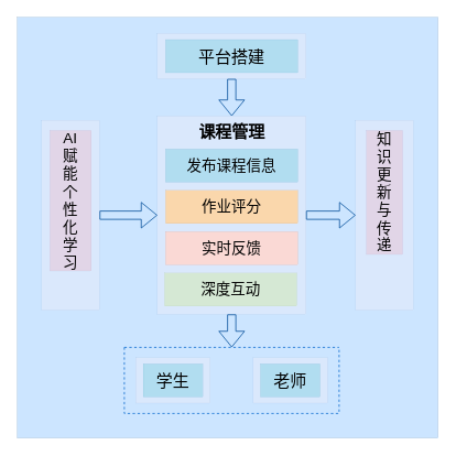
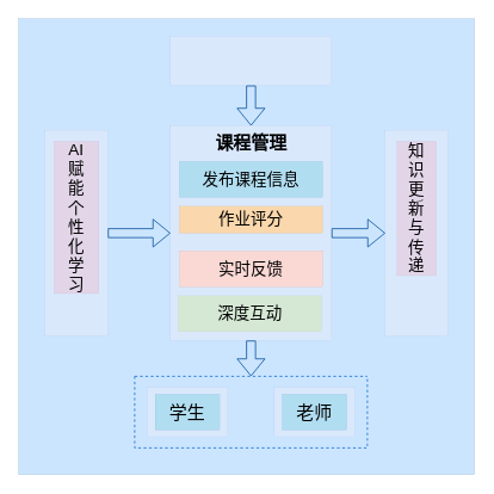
  <mxCell id="0" />
  <mxCell id="1" parent="0" />
  <mxCell id="2" value="" style="rounded=0;whiteSpace=wrap;html=1;fillColor=#cce5ff;strokeColor=#36393d;shadow=0;glass=0;strokeWidth=0;horizontal=0;" parent="1" vertex="1"><mxGeometry x="20" y="20" width="510" height="510" as="geometry" /></mxCell>
  <mxCell id="3" value="&lt;p style=&quot;line-height: 130%;&quot;&gt;&lt;/p&gt;&lt;h3 style=&quot;text-align: center;&quot;&gt;&lt;/h3&gt;&lt;br&gt;&lt;p&gt;&lt;/p&gt;" style="rounded=0;whiteSpace=wrap;html=1;fillColor=#dae8fc;strokeColor=#6c8ebf;strokeWidth=0;align=left;" parent="1" vertex="1"><mxGeometry x="190" y="140" width="180" height="240" as="geometry" /></mxCell>
  <mxCell id="4" value="&lt;h2&gt;&lt;font style=&quot;font-size: 20px;&quot;&gt;课程管理&lt;/font&gt;&lt;/h2&gt;" style="text;html=1;align=center;verticalAlign=middle;resizable=0;points=[];autosize=1;strokeColor=none;fillColor=none;" parent="1" vertex="1"><mxGeometry x="230" y="125" width="100" height="70" as="geometry" /></mxCell>
- <mxCell id="5" value="&lt;span style=&quot;font-size: 18px;&quot;&gt;作业评分&lt;/span&gt;" style="rounded=0;whiteSpace=wrap;html=1;fillColor=#fad7ac;strokeColor=#b46504;strokeWidth=0;align=center;" parent="1" vertex="1"><mxGeometry x="200" y="230" width="160" height="40" as="geometry" /></mxCell>
+ <mxCell id="5" value="&lt;span style=&quot;font-size: 18px;&quot;&gt;作业评分&lt;/span&gt;" style="rounded=0;whiteSpace=wrap;html=1;fillColor=#fad7ac;strokeColor=#b46504;strokeWidth=0;align=center;" parent="1" vertex="1"><mxGeometry x="200" y="230" width="160" height="30" as="geometry" /></mxCell>
  <mxCell id="6" value="&lt;font style=&quot;font-size: 18px;&quot;&gt;发布课程信息&lt;/font&gt;" style="rounded=0;whiteSpace=wrap;html=1;fillColor=#b1ddf0;strokeColor=#10739e;strokeWidth=0;" parent="1" vertex="1"><mxGeometry x="200" y="180" width="160" height="40" as="geometry" /></mxCell>
  <mxCell id="7" value="&lt;font style=&quot;font-size: 18px;&quot;&gt;实时反馈&lt;/font&gt;" style="rounded=0;whiteSpace=wrap;html=1;fillColor=#fad9d5;strokeColor=#ae4132;strokeWidth=0;align=center;" parent="1" vertex="1"><mxGeometry x="200" y="280" width="160" height="40" as="geometry" /></mxCell>
  <mxCell id="8" value="&lt;p style=&quot;line-height: 130%;&quot;&gt;&lt;/p&gt;&lt;h3 style=&quot;text-align: center;&quot;&gt;&lt;/h3&gt;&lt;br&gt;&lt;p&gt;&lt;/p&gt;" style="rounded=0;whiteSpace=wrap;html=1;fillColor=#dae8fc;strokeColor=#6c8ebf;strokeWidth=0;align=left;" parent="1" vertex="1"><mxGeometry x="306.13" y="432.5" width="90" height="55" as="geometry" /></mxCell>
  <mxCell id="9" value="&lt;p style=&quot;line-height: 130%;&quot;&gt;&lt;/p&gt;&lt;h3 style=&quot;text-align: center;&quot;&gt;&lt;/h3&gt;&lt;br&gt;&lt;p&gt;&lt;/p&gt;" style="rounded=0;whiteSpace=wrap;html=1;fillColor=#dae8fc;strokeColor=#6c8ebf;strokeWidth=0;align=left;" parent="1" vertex="1"><mxGeometry x="50" y="145" width="70" height="230" as="geometry" /></mxCell>
  <mxCell id="10" value="&lt;font style=&quot;font-size: 18px;&quot;&gt;AI&lt;/font&gt;&lt;div&gt;&lt;font style=&quot;font-size: 18px;&quot;&gt;赋&lt;/font&gt;&lt;/div&gt;&lt;div&gt;&lt;font style=&quot;font-size: 18px;&quot;&gt;能&lt;/font&gt;&lt;/div&gt;&lt;div&gt;&lt;font style=&quot;font-size: 18px;&quot;&gt;个&lt;/font&gt;&lt;/div&gt;&lt;div&gt;&lt;font style=&quot;font-size: 18px;&quot;&gt;性&lt;/font&gt;&lt;/div&gt;&lt;div&gt;&lt;font style=&quot;font-size: 18px;&quot;&gt;化&lt;/font&gt;&lt;/div&gt;&lt;div&gt;&lt;font style=&quot;font-size: 18px;&quot;&gt;学&lt;/font&gt;&lt;/div&gt;&lt;div&gt;&lt;font style=&quot;font-size: 18px;&quot;&gt;习&lt;/font&gt;&lt;/div&gt;" style="rounded=0;whiteSpace=wrap;html=1;fillColor=#e1d5e7;strokeColor=#9673a6;strokeWidth=0;" parent="1" vertex="1"><mxGeometry x="60" y="157.5" width="50" height="170" as="geometry" /></mxCell>
  <mxCell id="11" style="edgeStyle=orthogonalEdgeStyle;rounded=0;orthogonalLoop=1;jettySize=auto;html=1;exitX=0.5;exitY=1;exitDx=0;exitDy=0;" parent="1" edge="1"><mxGeometry relative="1" as="geometry"><mxPoint x="511.25" y="463.43" as="sourcePoint" /><mxPoint x="511.25" y="463.43" as="targetPoint" /></mxGeometry></mxCell>
  <mxCell id="12" style="edgeStyle=orthogonalEdgeStyle;rounded=0;orthogonalLoop=1;jettySize=auto;html=1;exitX=0.5;exitY=1;exitDx=0;exitDy=0;" parent="1" edge="1"><mxGeometry relative="1" as="geometry"><mxPoint x="511.25" y="463.43" as="sourcePoint" /><mxPoint x="511.25" y="463.43" as="targetPoint" /></mxGeometry></mxCell>
  <mxCell id="13" value="&lt;font style=&quot;font-size: 18px;&quot;&gt;深度互动&lt;/font&gt;" style="rounded=0;whiteSpace=wrap;html=1;fillColor=#d5e8d4;strokeColor=#82b366;strokeWidth=0;align=center;" vertex="1" parent="1"><mxGeometry x="198.75" y="330" width="160" height="40" as="geometry" /></mxCell>
  <mxCell id="14" value="&lt;font style=&quot;font-size: 20px;&quot;&gt;老师&lt;/font&gt;" style="rounded=0;whiteSpace=wrap;html=1;fillColor=#b1ddf0;strokeColor=#10739e;strokeWidth=0;" vertex="1" parent="1"><mxGeometry x="314.88" y="440" width="72" height="40" as="geometry" /></mxCell>
  <mxCell id="15" value="&lt;p style=&quot;line-height: 130%;&quot;&gt;&lt;/p&gt;&lt;h3 style=&quot;text-align: center;&quot;&gt;&lt;/h3&gt;&lt;br&gt;&lt;p&gt;&lt;/p&gt;" style="rounded=0;whiteSpace=wrap;html=1;fillColor=#dae8fc;strokeColor=#6c8ebf;strokeWidth=0;align=left;" vertex="1" parent="1"><mxGeometry x="430" y="145" width="70" height="230" as="geometry" /></mxCell>
  <mxCell id="16" value="&lt;font style=&quot;font-size: 18px;&quot;&gt;知&lt;/font&gt;&lt;div&gt;&lt;font style=&quot;font-size: 18px;&quot;&gt;识&lt;/font&gt;&lt;/div&gt;&lt;div&gt;&lt;font style=&quot;font-size: 18px;&quot;&gt;更&lt;/font&gt;&lt;/div&gt;&lt;div&gt;&lt;font style=&quot;font-size: 18px;&quot;&gt;新&lt;/font&gt;&lt;/div&gt;&lt;div&gt;&lt;font style=&quot;font-size: 18px;&quot;&gt;与&lt;/font&gt;&lt;/div&gt;&lt;div&gt;&lt;font style=&quot;font-size: 18px;&quot;&gt;传&lt;/font&gt;&lt;/div&gt;&lt;div&gt;&lt;font style=&quot;font-size: 18px;&quot;&gt;递&lt;/font&gt;&lt;/div&gt;" style="rounded=0;whiteSpace=wrap;html=1;fillColor=#e1d5e7;strokeColor=#9673a6;strokeWidth=0;" vertex="1" parent="1"><mxGeometry x="443.13" y="157.5" width="43.75" height="150" as="geometry" /></mxCell>
  <mxCell id="17" value="&lt;p style=&quot;line-height: 130%;&quot;&gt;&lt;/p&gt;&lt;h3 style=&quot;text-align: center;&quot;&gt;&lt;/h3&gt;&lt;br&gt;&lt;p&gt;&lt;/p&gt;" style="rounded=0;whiteSpace=wrap;html=1;fillColor=#dae8fc;strokeColor=#6c8ebf;strokeWidth=0;align=left;" vertex="1" parent="1"><mxGeometry x="163.88" y="432.5" width="90" height="55" as="geometry" /></mxCell>
  <mxCell id="18" style="edgeStyle=orthogonalEdgeStyle;rounded=0;orthogonalLoop=1;jettySize=auto;html=1;exitX=0.5;exitY=1;exitDx=0;exitDy=0;" edge="1" parent="1"><mxGeometry relative="1" as="geometry"><mxPoint x="369" y="463.43" as="sourcePoint" /><mxPoint x="369" y="463.43" as="targetPoint" /></mxGeometry></mxCell>
  <mxCell id="19" style="edgeStyle=orthogonalEdgeStyle;rounded=0;orthogonalLoop=1;jettySize=auto;html=1;exitX=0.5;exitY=1;exitDx=0;exitDy=0;" edge="1" parent="1"><mxGeometry relative="1" as="geometry"><mxPoint x="369" y="463.43" as="sourcePoint" /><mxPoint x="369" y="463.43" as="targetPoint" /></mxGeometry></mxCell>
  <mxCell id="20" value="&lt;font style=&quot;font-size: 20px;&quot;&gt;学生&lt;/font&gt;" style="rounded=0;whiteSpace=wrap;html=1;fillColor=#b1ddf0;strokeColor=#10739e;strokeWidth=0;dashed=1;" vertex="1" parent="1"><mxGeometry x="172.88" y="440" width="72" height="40" as="geometry" /></mxCell>
  <mxCell id="21" value="" style="swimlane;startSize=0;dashed=1;strokeColor=#0066CC;" vertex="1" parent="1"><mxGeometry x="150" y="420" width="260" height="80" as="geometry" /></mxCell>
  <mxCell id="22" value="&lt;p style=&quot;line-height: 130%;&quot;&gt;&lt;/p&gt;&lt;h3 style=&quot;text-align: center;&quot;&gt;&lt;/h3&gt;&lt;br&gt;&lt;p&gt;&lt;/p&gt;" style="rounded=0;whiteSpace=wrap;html=1;fillColor=#dae8fc;strokeColor=#6c8ebf;strokeWidth=0;align=left;" vertex="1" parent="1"><mxGeometry x="190" y="40" width="180" height="55" as="geometry" /></mxCell>
  <mxCell id="23" style="edgeStyle=orthogonalEdgeStyle;rounded=0;orthogonalLoop=1;jettySize=auto;html=1;exitX=0.5;exitY=1;exitDx=0;exitDy=0;" edge="1" parent="1"><mxGeometry relative="1" as="geometry"><mxPoint x="441.25" y="110.43" as="sourcePoint" /><mxPoint x="441.25" y="110.43" as="targetPoint" /></mxGeometry></mxCell>
  <mxCell id="24" style="edgeStyle=orthogonalEdgeStyle;rounded=0;orthogonalLoop=1;jettySize=auto;html=1;exitX=0.5;exitY=1;exitDx=0;exitDy=0;" edge="1" parent="1"><mxGeometry relative="1" as="geometry"><mxPoint x="441.25" y="110.43" as="sourcePoint" /><mxPoint x="441.25" y="110.43" as="targetPoint" /></mxGeometry></mxCell>
- <mxCell id="25" value="&lt;font style=&quot;font-size: 20px;&quot;&gt;平台搭建&lt;/font&gt;" style="rounded=0;whiteSpace=wrap;html=1;fillColor=#b1ddf0;strokeColor=#10739e;strokeWidth=0;" vertex="1" parent="1"><mxGeometry x="200" y="47.5" width="160" height="40" as="geometry" /></mxCell>
  <mxCell id="26" value="" style="shape=flexArrow;endArrow=classic;html=1;rounded=0;exitX=0.5;exitY=1;exitDx=0;exitDy=0;entryX=0.5;entryY=0;entryDx=0;entryDy=0;strokeColor=#004C99;" edge="1" parent="1" source="3" target="21"><mxGeometry width="50" height="50" relative="1" as="geometry"><mxPoint x="370" y="340" as="sourcePoint" /><mxPoint x="420" y="290" as="targetPoint" /></mxGeometry></mxCell>
  <mxCell id="27" value="" style="shape=flexArrow;endArrow=classic;html=1;rounded=0;exitX=0.5;exitY=1;exitDx=0;exitDy=0;strokeColor=#004C99;" edge="1" parent="1" source="22"><mxGeometry width="50" height="50" relative="1" as="geometry"><mxPoint x="370" y="340" as="sourcePoint" /><mxPoint x="280" y="140" as="targetPoint" /></mxGeometry></mxCell>
  <mxCell id="28" value="" style="shape=flexArrow;endArrow=classic;html=1;rounded=0;exitX=1;exitY=0.5;exitDx=0;exitDy=0;entryX=0;entryY=0.5;entryDx=0;entryDy=0;strokeColor=#004C99;" edge="1" parent="1" source="9" target="3"><mxGeometry width="50" height="50" relative="1" as="geometry"><mxPoint x="370" y="340" as="sourcePoint" /><mxPoint x="420" y="290" as="targetPoint" /></mxGeometry></mxCell>
  <mxCell id="29" value="" style="shape=flexArrow;endArrow=classic;html=1;rounded=0;exitX=1;exitY=0.5;exitDx=0;exitDy=0;entryX=0;entryY=0.5;entryDx=0;entryDy=0;strokeColor=#004C99;" edge="1" parent="1" source="3" target="15"><mxGeometry width="50" height="50" relative="1" as="geometry"><mxPoint x="370" y="340" as="sourcePoint" /><mxPoint x="420" y="290" as="targetPoint" /></mxGeometry></mxCell>
